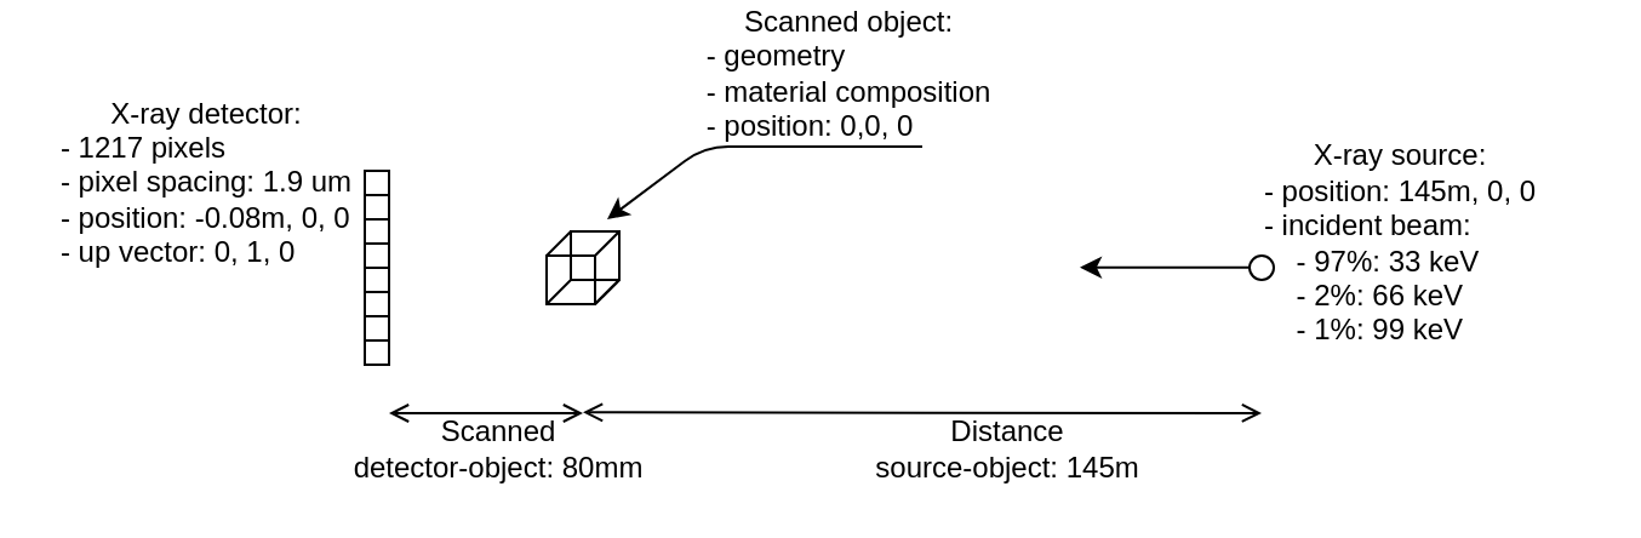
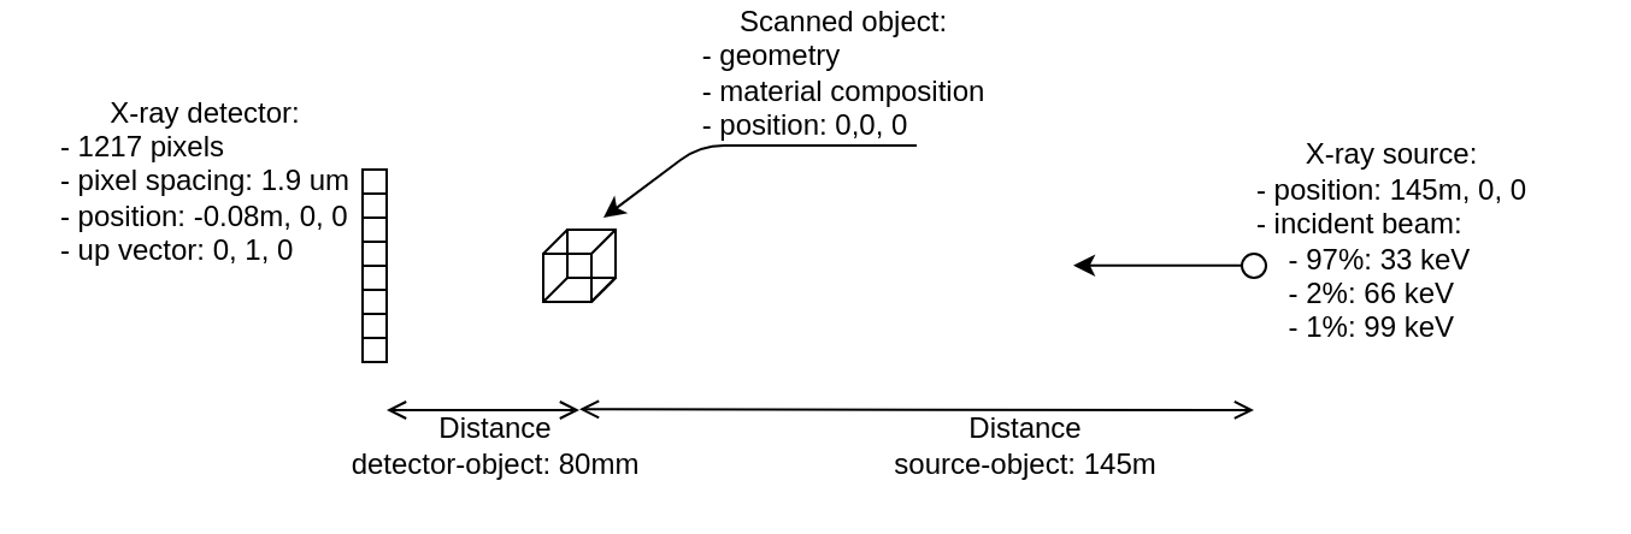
  <mxCell id="0" />
  <mxCell id="1" parent="0" />
  <mxCell id="2" value="" style="endArrow=open;html=1;rounded=1;startArrow=open;startFill=0;endFill=0;" edge="1" parent="1"><mxGeometry width="50" height="50" relative="1" as="geometry"><mxPoint x="160" y="170" as="sourcePoint" /><mxPoint x="240" y="170" as="targetPoint" /></mxGeometry></mxCell>
- <mxCell id="3" value="&lt;div&gt;Scanned&lt;/div&gt;&lt;div&gt;detector-object: 80mm&lt;br&gt;&lt;/div&gt;" style="text;html=1;align=center;verticalAlign=middle;resizable=0;points=[];autosize=1;" vertex="1" parent="1"><mxGeometry x="140" y="170" width="130" height="30" as="geometry" /></mxCell>
+ <mxCell id="3" value="&lt;div&gt;Distance&lt;/div&gt;&lt;div&gt;detector-object: 80mm&lt;br&gt;&lt;/div&gt;" style="text;html=1;align=center;verticalAlign=middle;resizable=0;points=[];autosize=1;" vertex="1" parent="1"><mxGeometry x="140" y="170" width="130" height="30" as="geometry" /></mxCell>
  <mxCell id="4" value="&lt;div&gt;X-ray detector:&lt;/div&gt;&lt;div align=&quot;left&quot;&gt;- 1217 pixels&lt;/div&gt;&lt;div align=&quot;left&quot;&gt;- pixel spacing: 1.9 um&lt;/div&gt;&lt;div align=&quot;left&quot;&gt;- position: -0.08m, 0, 0&lt;/div&gt;&lt;div align=&quot;left&quot;&gt;- up vector: 0, 1, 0&lt;br&gt;&lt;/div&gt;" style="text;html=1;strokeColor=none;fillColor=none;align=center;verticalAlign=middle;whiteSpace=wrap;rounded=0;" vertex="1" parent="1"><mxGeometry x="20" y="65" width="130" height="20" as="geometry" /></mxCell>
- <mxCell id="5" value="&lt;div&gt;Distance&lt;/div&gt;&lt;div&gt;source-object: 145m&lt;br&gt;&lt;/div&gt;" style="text;html=1;align=center;verticalAlign=middle;resizable=0;points=[];autosize=1;" vertex="1" parent="1"><mxGeometry x="355" y="170" width="120" height="30" as="geometry" /></mxCell>
+ <mxCell id="5" value="&lt;div&gt;Distance&lt;/div&gt;&lt;div&gt;source-object: 145m&lt;br&gt;&lt;/div&gt;" style="text;html=1;align=center;verticalAlign=middle;resizable=0;points=[];autosize=1;" vertex="1" parent="1"><mxGeometry x="365" y="170" width="120" height="30" as="geometry" /></mxCell>
  <mxCell id="6" value="" style="endArrow=open;html=1;rounded=1;startArrow=open;startFill=0;endFill=0;" edge="1" parent="1"><mxGeometry width="50" height="50" relative="1" as="geometry"><mxPoint x="240" y="169.67" as="sourcePoint" /><mxPoint x="520" y="170" as="targetPoint" /></mxGeometry></mxCell>
  <mxCell id="7" value="" style="ellipse;whiteSpace=wrap;html=1;aspect=fixed;fillColor=none;" vertex="1" parent="1"><mxGeometry x="515" y="105" width="10" height="10" as="geometry" /></mxCell>
  <mxCell id="8" value="" style="group" vertex="1" connectable="0" parent="1"><mxGeometry x="225" y="95" width="30" height="30" as="geometry" /></mxCell>
  <mxCell id="9" value="" style="whiteSpace=wrap;html=1;aspect=fixed;" vertex="1" parent="8"><mxGeometry x="10" width="20" height="20" as="geometry" /></mxCell>
  <mxCell id="10" value="" style="endArrow=none;html=1;" edge="1" parent="8"><mxGeometry width="50" height="50" relative="1" as="geometry"><mxPoint y="10" as="sourcePoint" /><mxPoint x="10" as="targetPoint" /></mxGeometry></mxCell>
  <mxCell id="11" value="" style="whiteSpace=wrap;html=1;aspect=fixed;fillColor=none;" vertex="1" parent="8"><mxGeometry y="10" width="20" height="20" as="geometry" /></mxCell>
  <mxCell id="12" value="" style="endArrow=none;html=1;" edge="1" parent="8"><mxGeometry width="50" height="50" relative="1" as="geometry"><mxPoint x="20" y="30" as="sourcePoint" /><mxPoint x="30" y="20" as="targetPoint" /></mxGeometry></mxCell>
  <mxCell id="13" value="" style="endArrow=none;html=1;" edge="1" parent="8"><mxGeometry width="50" height="50" relative="1" as="geometry"><mxPoint x="20" y="30" as="sourcePoint" /><mxPoint x="30" y="20" as="targetPoint" /></mxGeometry></mxCell>
  <mxCell id="14" value="" style="endArrow=none;html=1;exitX=1;exitY=0;exitDx=0;exitDy=0;entryX=1;entryY=0;entryDx=0;entryDy=0;" edge="1" parent="8" source="9" target="11"><mxGeometry width="50" height="50" relative="1" as="geometry"><mxPoint x="30" y="40" as="sourcePoint" /><mxPoint x="40" y="30" as="targetPoint" /></mxGeometry></mxCell>
  <mxCell id="15" value="" style="endArrow=none;html=1;exitX=0.5;exitY=0.5;exitDx=0;exitDy=0;entryX=0;entryY=1;entryDx=0;entryDy=0;exitPerimeter=0;" edge="1" parent="8" source="11" target="11"><mxGeometry width="50" height="50" relative="1" as="geometry"><mxPoint x="40" y="10" as="sourcePoint" /><mxPoint x="30" y="20" as="targetPoint" /></mxGeometry></mxCell>
  <mxCell id="16" value="" style="endArrow=classic;html=1;" edge="1" parent="1"><mxGeometry width="50" height="50" relative="1" as="geometry"><mxPoint x="515" y="109.83" as="sourcePoint" /><mxPoint x="445" y="109.83" as="targetPoint" /></mxGeometry></mxCell>
  <mxCell id="17" value="" style="rounded=0;whiteSpace=wrap;html=1;fillColor=none;" vertex="1" parent="1"><mxGeometry x="150" y="70" width="10" height="10" as="geometry" /></mxCell>
  <mxCell id="18" value="" style="rounded=0;whiteSpace=wrap;html=1;fillColor=none;" vertex="1" parent="1"><mxGeometry x="150" y="80" width="10" height="10" as="geometry" /></mxCell>
  <mxCell id="19" value="" style="rounded=0;whiteSpace=wrap;html=1;fillColor=none;direction=west;" vertex="1" parent="1"><mxGeometry x="150" y="90" width="10" height="10" as="geometry" /></mxCell>
  <mxCell id="20" value="" style="rounded=0;whiteSpace=wrap;html=1;fillColor=none;" vertex="1" parent="1"><mxGeometry x="150" y="100" width="10" height="10" as="geometry" /></mxCell>
  <mxCell id="21" value="" style="rounded=0;whiteSpace=wrap;html=1;fillColor=none;" vertex="1" parent="1"><mxGeometry x="150" y="110" width="10" height="10" as="geometry" /></mxCell>
  <mxCell id="22" value="" style="rounded=0;whiteSpace=wrap;html=1;fillColor=none;direction=west;" vertex="1" parent="1"><mxGeometry x="150" y="120" width="10" height="10" as="geometry" /></mxCell>
  <mxCell id="23" value="" style="rounded=0;whiteSpace=wrap;html=1;fillColor=none;" vertex="1" parent="1"><mxGeometry x="150" y="130" width="10" height="10" as="geometry" /></mxCell>
  <mxCell id="24" value="" style="rounded=0;whiteSpace=wrap;html=1;fillColor=none;" vertex="1" parent="1"><mxGeometry x="150" y="140" width="10" height="10" as="geometry" /></mxCell>
  <mxCell id="25" value="&lt;div&gt;X-ray source:&lt;/div&gt;&lt;div align=&quot;left&quot;&gt;- position: 145m, 0, 0&lt;br&gt;&lt;/div&gt;&lt;div align=&quot;left&quot;&gt;- incident beam:&lt;br&gt;&lt;/div&gt;&lt;div align=&quot;left&quot;&gt;&amp;nbsp;&amp;nbsp;&amp;nbsp; - 97%: 33 keV&lt;/div&gt;&lt;div align=&quot;left&quot;&gt;&amp;nbsp;&amp;nbsp;&amp;nbsp; - 2%: 66 keV&lt;/div&gt;&lt;div align=&quot;left&quot;&gt;&amp;nbsp;&amp;nbsp;&amp;nbsp; - 1%: 99 keV&lt;br&gt;&lt;/div&gt;" style="text;html=1;strokeColor=none;fillColor=none;align=center;verticalAlign=middle;whiteSpace=wrap;rounded=0;" vertex="1" parent="1"><mxGeometry x="500" y="90" width="155" height="20" as="geometry" /></mxCell>
  <mxCell id="26" value="" style="endArrow=classic;html=1;" edge="1" parent="1"><mxGeometry width="50" height="50" relative="1" as="geometry"><mxPoint x="380" y="60" as="sourcePoint" /><mxPoint x="250" y="90" as="targetPoint" /><Array as="points"><mxPoint x="290" y="60" /></Array></mxGeometry></mxCell>
  <mxCell id="27" value="&lt;div&gt;Scanned object:&lt;/div&gt;&lt;div align=&quot;left&quot;&gt;- geometry&lt;/div&gt;&lt;div align=&quot;left&quot;&gt;- material composition&lt;br&gt;&lt;/div&gt;&lt;div align=&quot;left&quot;&gt;- position: 0,0, 0&lt;br&gt;&lt;/div&gt;" style="text;html=1;strokeColor=none;fillColor=none;align=center;verticalAlign=middle;whiteSpace=wrap;rounded=0;" vertex="1" parent="1"><mxGeometry x="290" y="20" width="120" height="20" as="geometry" /></mxCell>
